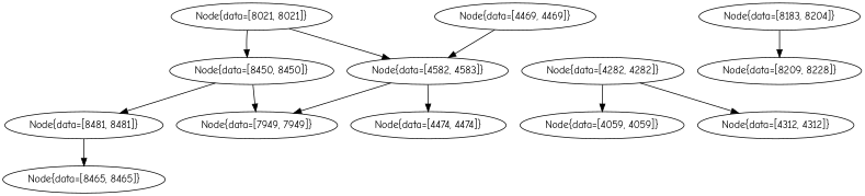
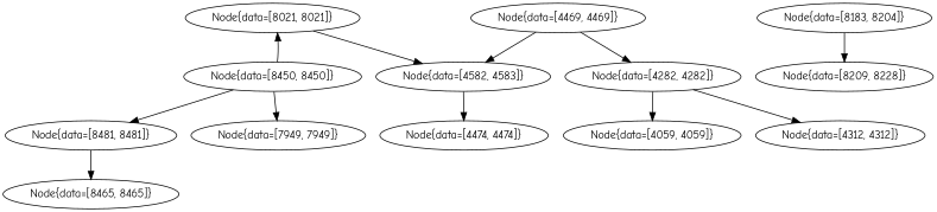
  digraph {
    fontname="Comic Neue"
    node [fontname="Comic Neue"]
    edge [fontname="Comic Neue"]
    n1 [label="Node{data=[8021, 8021]}"]
    n2 [label="Node{data=[8450, 8450]}"]
    n3 [label="Node{data=[4582, 4583]}"]
    n4 [label="Node{data=[4469, 4469]}"]
    n5 [label="Node{data=[4282, 4282]}"]
    n6 [label="Node{data=[7949, 7949]}"]
    n7 [label="Node{data=[8481, 8481]}"]
    n8 [label="Node{data=[4059, 4059]}"]
    n9 [label="Node{data=[4312, 4312]}"]
    n10 [label="Node{data=[4474, 4474]}"]
    n11 [label="Node{data=[8183, 8204]}"]
    n12 [label="Node{data=[8209, 8228]}"]
    n13 [label="Node{data=[8465, 8465]}"]
-   n1 -> n2
+   n2 -> n1
    n1 -> n3
    n2 -> n6
    n2 -> n7
-   n3 -> n6
    n3 -> n10
    n4 -> n3
+   n4 -> n5
    n5 -> n8
    n5 -> n9
    n7 -> n13
    n11 -> n12
  }
